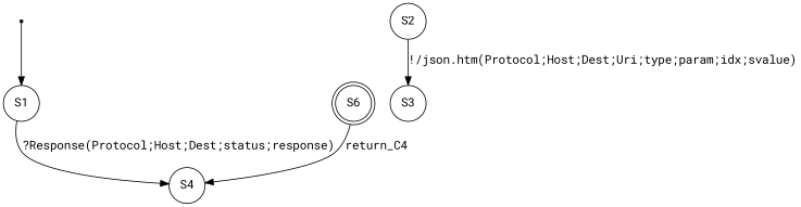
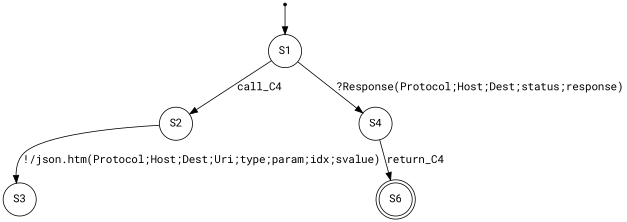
  digraph {
    fontname="Roboto Mono"
    node [fontname="Roboto Mono" shape=circle]
    edge [fontname="Roboto Mono"]
    S00 [shape=point]
    n2 [label=S1]
    n3 [label=S2]
    n4 [label=S4]
    n5 [label=S3]
    n6 [label=S6 shape=doublecircle]
    S00 -> n2
+   n2 -> n3 [label=call_C4]
    n2 -> n4 [label="?Response(Protocol;Host;Dest;status;response)"]
    n3 -> n5 [label="!/json.htm(Protocol;Host;Dest;Uri;type;param;idx;svalue)"]
-   n6 -> n4 [label=return_C4]
+   n4 -> n6 [label=return_C4]
  }
